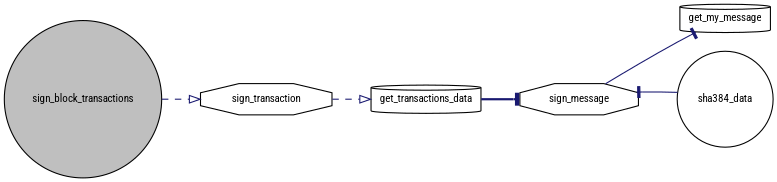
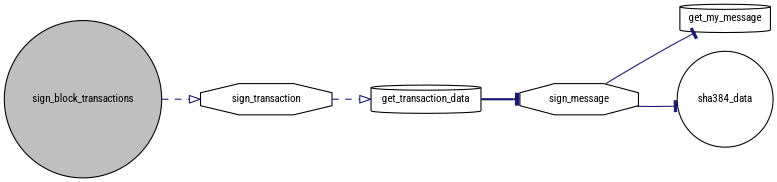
  digraph {
    fontname="Roboto Condensed"
    rankdir=LR
    node [color=black fillcolor=white fontname="Roboto Condensed" fontsize=10 shape=circle style=filled]
    edge [arrowhead=tee color=midnightblue fontname="Roboto Condensed" fontsize=10 labelfontname=Helvetica labelfontsize=10 style=dashed]
    n1 [fillcolor=grey75 fontcolor=black height=0.2 label=sign_block_transactions width=0.4]
    n2 [height=0.2 label=sign_transaction shape=octagon width=0.4]
-   n3 [height=0.2 label=get_transactions_data shape=cylinder width=0.4]
+   n3 [height=0.2 label=get_transaction_data shape=cylinder width=0.4]
    n4 [height=0.2 label=sign_message shape=octagon width=0.4]
    n5 [height=0.2 label=get_my_message shape=cylinder width=0.4]
    n6 [height=0.2 label=sha384_data width=0.4]
    n1 -> n2 [arrowhead=onormal]
    n2 -> n3 [arrowhead=onormal]
    n3 -> n4 [style=bold]
    n4 -> n5 [style=solid]
-   n6 -> n4 [style=solid]
+   n4 -> n6 [style=solid]
  }
